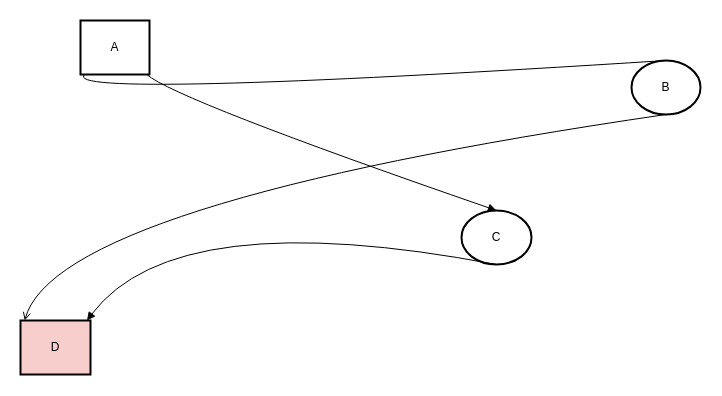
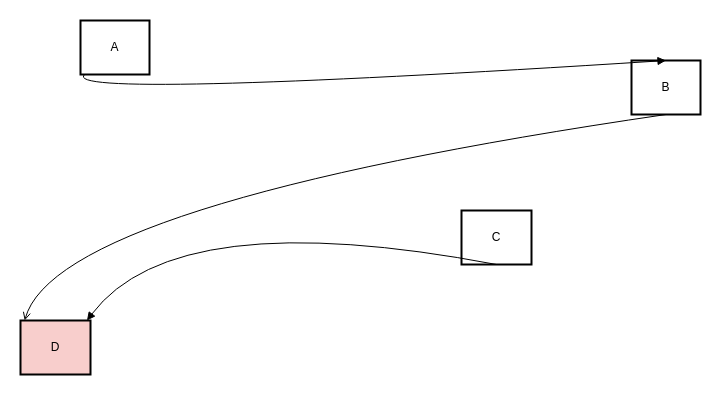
  <mxCell id="0" />
  <mxCell id="1" parent="0" />
  <mxCell id="2" value="A" style="whiteSpace=wrap;strokeWidth=2;" vertex="1" parent="1"><mxGeometry x="80" y="20" width="69" height="54" as="geometry" /></mxCell>
- <mxCell id="3" value="B" style="ellipse;whiteSpace=wrap;strokeWidth=2;" vertex="1" parent="1"><mxGeometry x="631" y="60" width="69" height="54" as="geometry" /></mxCell>
- <mxCell id="4" value="C" style="ellipse;whiteSpace=wrap;strokeWidth=2;" vertex="1" parent="1"><mxGeometry x="461" y="210" width="70" height="54" as="geometry" /></mxCell>
+ <mxCell id="3" value="B" style="whiteSpace=wrap;strokeWidth=2;" vertex="1" parent="1"><mxGeometry x="631" y="60" width="69" height="54" as="geometry" /></mxCell>
+ <mxCell id="4" value="C" style="whiteSpace=wrap;strokeWidth=2;" vertex="1" parent="1"><mxGeometry x="461" y="210" width="70" height="54" as="geometry" /></mxCell>
  <mxCell id="5" value="D" style="whiteSpace=wrap;strokeWidth=2;fillColor=#f8cecc;" vertex="1" parent="1"><mxGeometry x="20" y="320" width="70" height="54" as="geometry" /></mxCell>
- <mxCell id="6" value="" style="curved=1;startArrow=none;endArrow=none;exitX=0.06;exitY=1;entryX=0.5;entryY=0;rounded=0;" edge="1" parent="1" source="2" target="3"><mxGeometry relative="1" as="geometry"><Array as="points"><mxPoint x="56" y="99" /></Array></mxGeometry></mxCell>
- <mxCell id="7" value="" style="curved=1;startArrow=none;endArrow=block;exitX=0.96;exitY=1;entryX=0.5;entryY=0;rounded=0;" edge="1" parent="1" source="2" target="4"><mxGeometry relative="1" as="geometry"><Array as="points"><mxPoint x="175" y="99" /></Array></mxGeometry></mxCell>
+ <mxCell id="6" value="" style="curved=1;startArrow=none;endArrow=block;exitX=0.06;exitY=1;entryX=0.5;entryY=0;rounded=0;" edge="1" parent="1" source="2" target="3"><mxGeometry relative="1" as="geometry"><Array as="points"><mxPoint x="56" y="99" /></Array></mxGeometry></mxCell>
  <mxCell id="8" value="" style="curved=1;startArrow=none;endArrow=open;exitX=0.5;exitY=1;entryX=0.06;entryY=0;rounded=0;" edge="1" parent="1" source="3" target="5"><mxGeometry relative="1" as="geometry"><Array as="points"><mxPoint x="56" y="203" /></Array></mxGeometry></mxCell>
  <mxCell id="9" value="" style="curved=1;startArrow=none;endArrow=block;exitX=0.5;exitY=1;entryX=0.95;entryY=0;rounded=0;" edge="1" parent="1" source="4" target="5"><mxGeometry relative="1" as="geometry"><Array as="points"><mxPoint x="175" y="203" /></Array></mxGeometry></mxCell>
